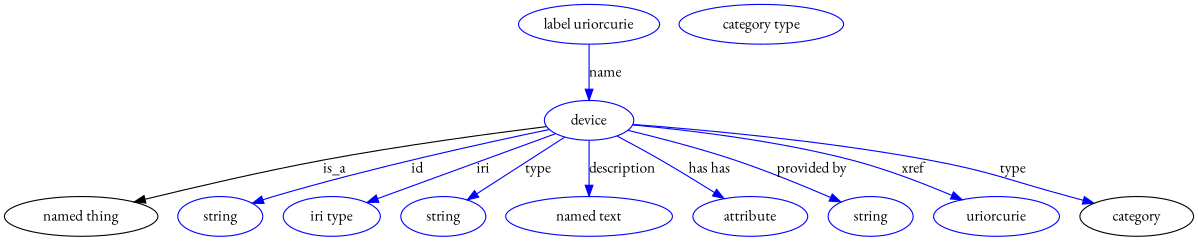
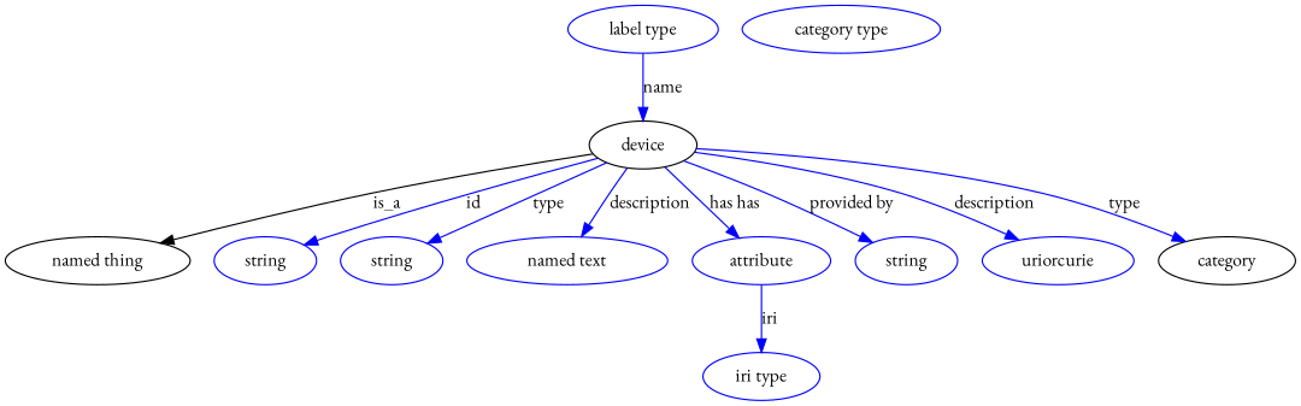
  digraph {
    fontname="EB Garamond"
    node [fontname="EB Garamond" color=blue]
    edge [fontname="EB Garamond" color=blue style=solid]
-   n1 [height=0.5 label=device width=1.1193]
+   n1 [height=0.5 label=device width=1.1193 color=""]
    "named thing" [height=0.5 width=1.9318 color=""]
    n3 [height=0.5 label=string width=1.0652]
    n4 [height=0.5 label="iri type" width=1.2277]
    n5 [height=0.5 label=string width=1.0652]
    n6 [height=0.5 label="named text" width=2.0943]
    n7 [height=0.5 label=attribute width=1.4443]
    n8 [height=0.5 label=string width=1.0652]
    n9 [height=0.5 label=uriorcurie width=1.5887]
    category [height=0.5 width=1.4263 color=""]
-   n11 [height=0.5 label="label uriorcurie" width=1.5707]
+   n11 [height=0.5 label="label type" width=1.5707]
    n12 [height=0.5 label="category type" width=2.0762]
    n1 -> "named thing" [label=is_a color="" style=""]
    n1 -> n3 [label=id]
-   n1 -> n4 [label=iri]
+   n7 -> n4 [label=iri]
    n1 -> n5 [label=type]
    n1 -> n6 [label=description]
    n1 -> n7 [label="has has"]
    n1 -> n8 [label="provided by"]
-   n1 -> n9 [label=xref]
+   n1 -> n9 [label=description]
    n1 -> category [label=type]
    n11 -> n1 [label=name]
  }
